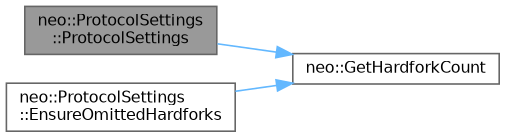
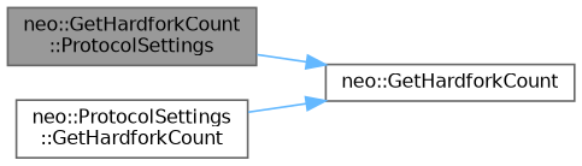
  digraph {
    rankdir=LR
    node [color=grey40 fillcolor=white fontname=Helvetica fontsize=10 shape=box style=filled]
    edge [color=steelblue1 fontname=Helvetica fontsize=10 labelfontname=Helvetica labelfontsize=10 style=solid]
-   n1 [color=gray40 fillcolor=grey60 fontcolor=black height=0.2 label="neo::ProtocolSettings\l::ProtocolSettings" width=0.4]
+   n1 [color=gray40 fillcolor=grey60 fontcolor=black height=0.2 label="neo::GetHardforkCount\l::ProtocolSettings" width=0.4]
    n2 [height=0.2 label="neo::GetHardforkCount" width=0.4]
-   n3 [height=0.2 label="neo::ProtocolSettings\l::EnsureOmittedHardforks" width=0.4]
+   n3 [height=0.2 label="neo::ProtocolSettings\l::GetHardforkCount" width=0.4]
    n1 -> n2
    n3 -> n2
  }
